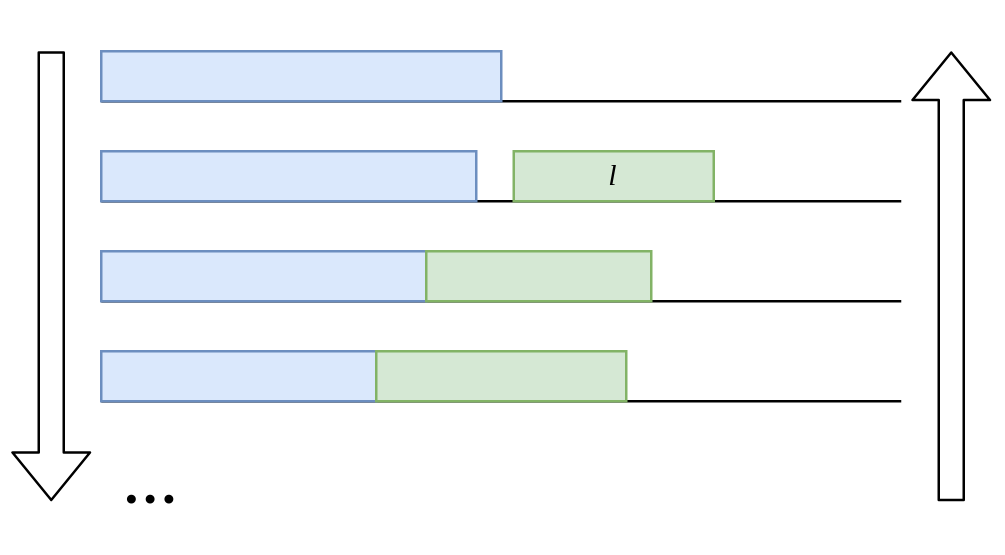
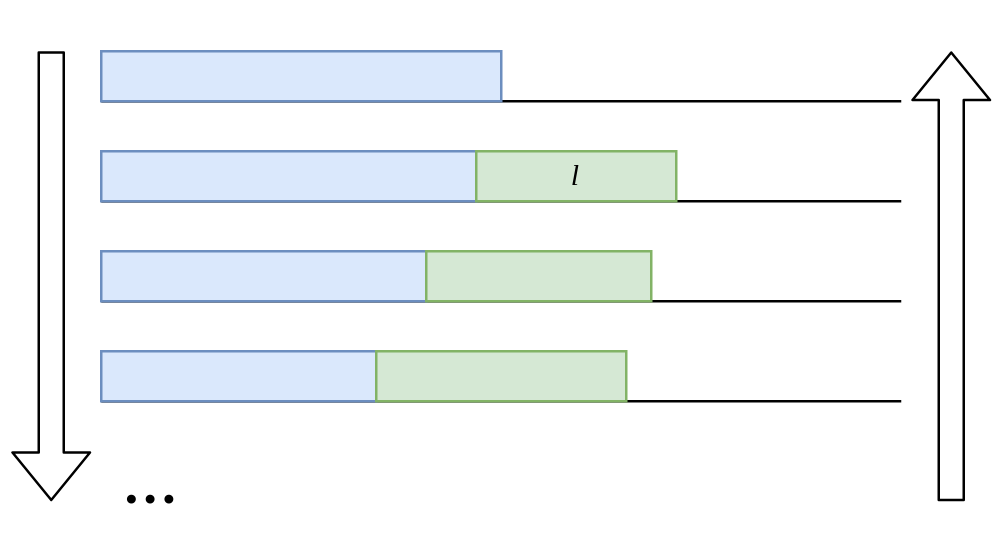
  <mxCell id="0" />
  <mxCell id="1" parent="0" />
  <mxCell id="2" value="" style="endArrow=none;html=1;" parent="1" edge="1"><mxGeometry width="50" height="50" relative="1" as="geometry"><mxPoint x="40" y="40" as="sourcePoint" /><mxPoint x="360" y="40" as="targetPoint" /></mxGeometry></mxCell>
  <mxCell id="3" value="" style="endArrow=none;html=1;" parent="1" edge="1"><mxGeometry width="50" height="50" relative="1" as="geometry"><mxPoint x="40" y="80" as="sourcePoint" /><mxPoint x="360" y="80" as="targetPoint" /></mxGeometry></mxCell>
  <mxCell id="4" value="" style="endArrow=none;html=1;" parent="1" edge="1"><mxGeometry width="50" height="50" relative="1" as="geometry"><mxPoint x="40" y="120" as="sourcePoint" /><mxPoint x="360" y="120" as="targetPoint" /></mxGeometry></mxCell>
  <mxCell id="5" value="" style="endArrow=none;html=1;" parent="1" edge="1"><mxGeometry width="50" height="50" relative="1" as="geometry"><mxPoint x="40" y="160" as="sourcePoint" /><mxPoint x="360" y="160" as="targetPoint" /></mxGeometry></mxCell>
  <mxCell id="6" value="" style="rounded=0;whiteSpace=wrap;html=1;fillColor=#dae8fc;strokeColor=#6c8ebf;" parent="1" vertex="1"><mxGeometry x="40" y="20" width="160" height="20" as="geometry" /></mxCell>
  <mxCell id="7" value="" style="rounded=0;whiteSpace=wrap;html=1;fillColor=#dae8fc;strokeColor=#6c8ebf;" parent="1" vertex="1"><mxGeometry x="40" y="60" width="150" height="20" as="geometry" /></mxCell>
  <mxCell id="8" value="" style="rounded=0;whiteSpace=wrap;html=1;fillColor=#dae8fc;strokeColor=#6c8ebf;" parent="1" vertex="1"><mxGeometry x="40" y="100" width="130" height="20" as="geometry" /></mxCell>
  <mxCell id="9" value="" style="rounded=0;whiteSpace=wrap;html=1;fillColor=#dae8fc;strokeColor=#6c8ebf;" parent="1" vertex="1"><mxGeometry x="40" y="140" width="110" height="20" as="geometry" /></mxCell>
  <mxCell id="10" value="&lt;font style=&quot;font-size: 30px&quot;&gt;...&lt;/font&gt;" style="text;html=1;strokeColor=none;fillColor=none;align=center;verticalAlign=middle;whiteSpace=wrap;rounded=0;fontFamily=Times New Roman;" parent="1" vertex="1"><mxGeometry x="40" y="180" width="40" height="20" as="geometry" /></mxCell>
  <mxCell id="11" value="" style="rounded=0;whiteSpace=wrap;html=1;fillColor=#d5e8d4;strokeColor=#82b366;" parent="1" vertex="1"><mxGeometry x="150" y="140" width="100" height="20" as="geometry" /></mxCell>
  <mxCell id="12" value="" style="rounded=0;whiteSpace=wrap;html=1;fillColor=#d5e8d4;strokeColor=#82b366;" parent="1" vertex="1"><mxGeometry x="170" y="100" width="90" height="20" as="geometry" /></mxCell>
- <mxCell id="13" value="l" style="rounded=0;whiteSpace=wrap;html=1;fillColor=#d5e8d4;strokeColor=#82b366;fontFamily=Times New Roman;fontStyle=2" parent="1" vertex="1"><mxGeometry x="205" y="60" width="80" height="20" as="geometry" /></mxCell>
+ <mxCell id="13" value="l" style="rounded=0;whiteSpace=wrap;html=1;fillColor=#d5e8d4;strokeColor=#82b366;fontFamily=Times New Roman;fontStyle=2" parent="1" vertex="1"><mxGeometry x="190" y="60" width="80" height="20" as="geometry" /></mxCell>
  <mxCell id="14" value="" style="shape=flexArrow;endArrow=classic;html=1;" parent="1" edge="1"><mxGeometry width="50" height="50" relative="1" as="geometry"><mxPoint x="20" y="20" as="sourcePoint" /><mxPoint x="20" y="200" as="targetPoint" /></mxGeometry></mxCell>
  <mxCell id="15" value="" style="shape=flexArrow;endArrow=classic;html=1;" parent="1" edge="1"><mxGeometry width="50" height="50" relative="1" as="geometry"><mxPoint x="380" y="200" as="sourcePoint" /><mxPoint x="380" y="20" as="targetPoint" /></mxGeometry></mxCell>
